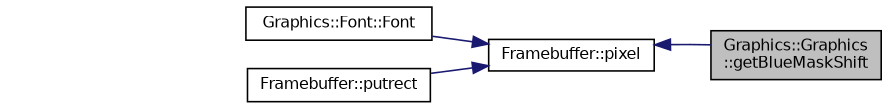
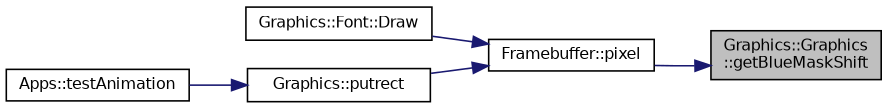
  digraph {
    rankdir=RL
    node [color=black fillcolor=white fontname=Helvetica fontsize=10 shape=record style=filled]
    edge [color=midnightblue dir=back fontname=Helvetica fontsize=10 labelfontname=Helvetica labelfontsize=10 style=solid]
    n1 [fillcolor=grey75 fontcolor=black height=0.2 label="Graphics::Graphics\l::getBlueMaskShift" width=0.4]
    n2 [height=0.2 label="Framebuffer::pixel" width=0.4]
-   n3 [height=0.2 label="Graphics::Font::Font" width=0.4]
-   n4 [height=0.2 label="Framebuffer::putrect" width=0.4]
-   n2 -> n1
+   n3 [height=0.2 label="Graphics::Font::Draw" width=0.4]
+   n4 [height=0.2 label="Graphics::putrect" width=0.4]
+   n5 [height=0.2 label="Apps::testAnimation" width=0.4]
+   n1 -> n2
    n2 -> n3
    n2 -> n4
+   n4 -> n5
  }
